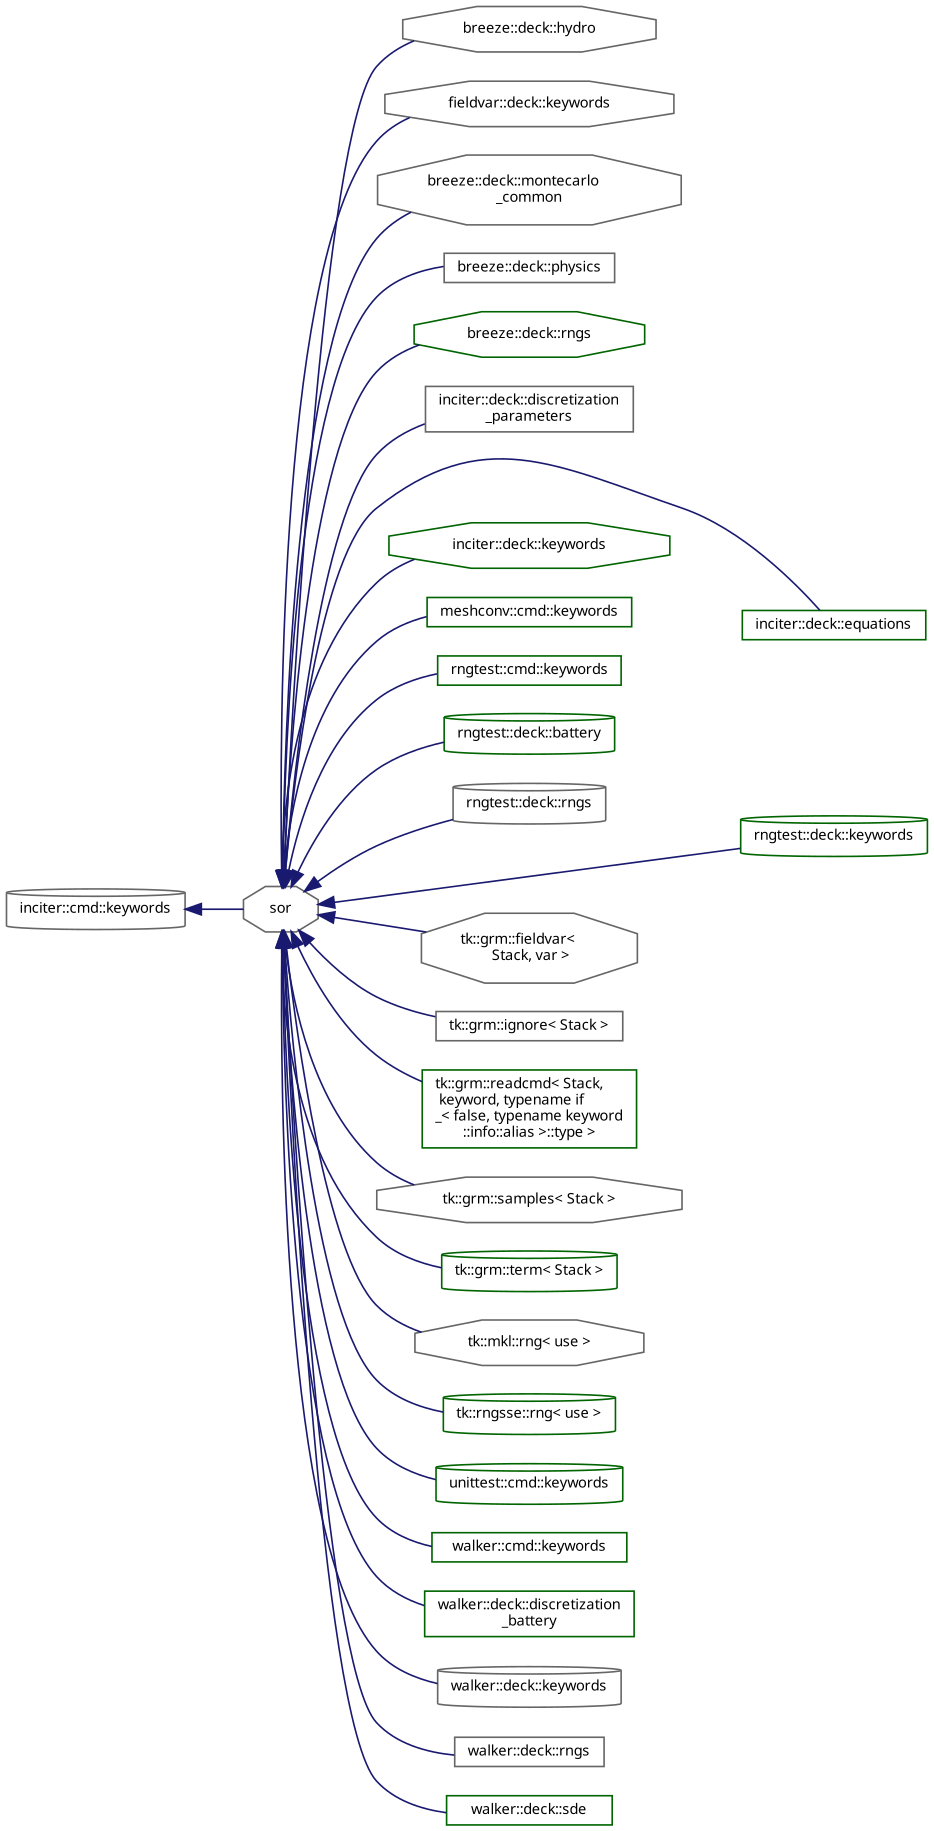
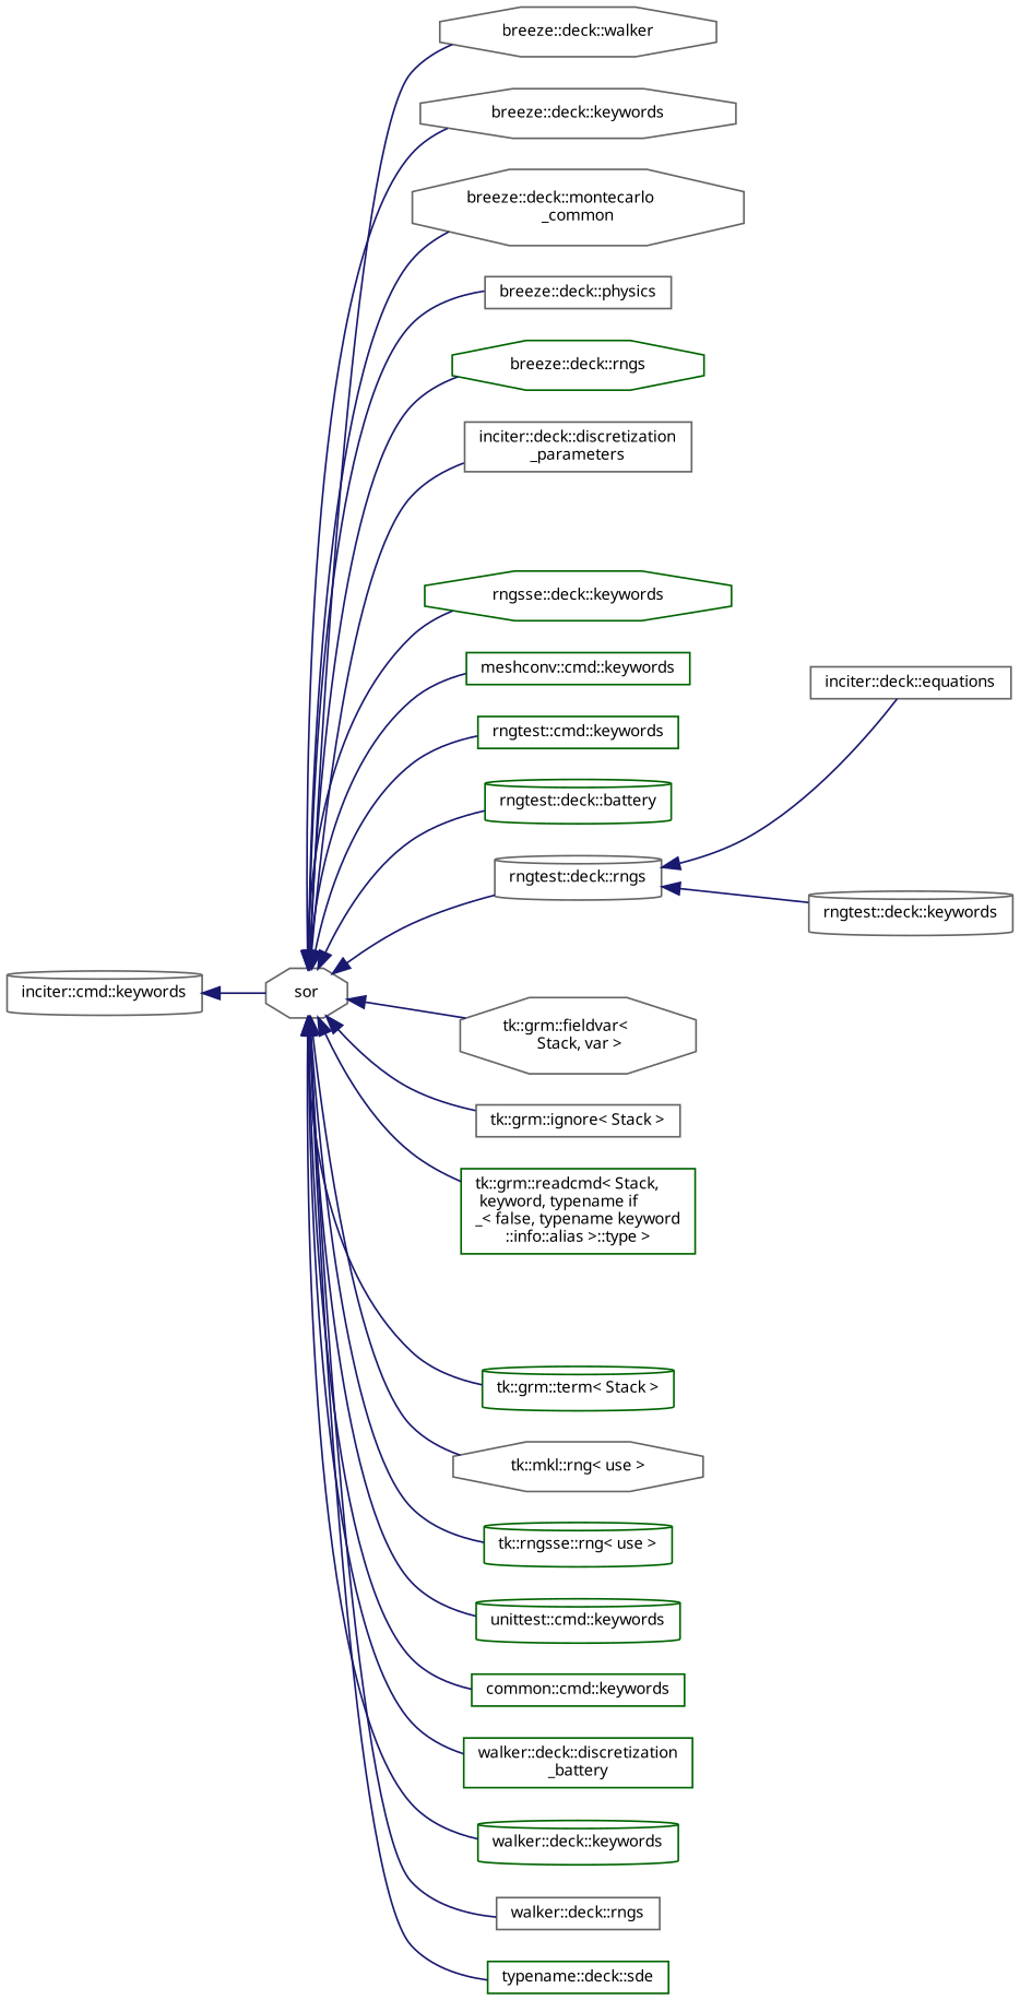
  digraph {
    rankdir=LR
    node [color=gray40 fontname="sans-serif" fontsize=9 shape=box]
    edge [color=midnightblue dir=back fontname="sans-serif" fontsize=9 labelfontname="sans-serif" labelfontsize=9 style=solid]
    n1 [height=0.2 label=sor shape=octagon width=0.4]
-   n2 [height=0.2 label="breeze::deck::hydro" shape=octagon width=0.4]
-   n3 [height=0.2 label="fieldvar::deck::keywords" shape=octagon width=0.4]
+   n2 [height=0.2 label="breeze::deck::walker" shape=octagon width=0.4]
+   n3 [height=0.2 label="breeze::deck::keywords" shape=octagon width=0.4]
    n4 [height=0.2 label="breeze::deck::montecarlo\l_common" shape=octagon width=0.4]
    n5 [height=0.2 label="breeze::deck::physics" width=0.4]
    n6 [color=darkgreen height=0.2 label="breeze::deck::rngs" shape=octagon width=0.4]
    n7 [height=0.2 label="inciter::deck::discretization\l_parameters" width=0.4]
-   n8 [color=darkgreen height=0.2 label="inciter::deck::equations" width=0.4]
-   n9 [color=darkgreen height=0.2 label="inciter::deck::keywords" shape=octagon width=0.4]
+   n8 [height=0.2 label="inciter::deck::equations" width=0.4]
+   n9 [color=darkgreen height=0.2 label="rngsse::deck::keywords" shape=octagon width=0.4]
    n10 [color=darkgreen height=0.2 label="meshconv::cmd::keywords" width=0.4]
    n11 [color=darkgreen height=0.2 label="rngtest::cmd::keywords" width=0.4]
    n12 [color=darkgreen height=0.2 label="rngtest::deck::battery" shape=cylinder width=0.4]
-   n13 [color=darkgreen height=0.2 label="rngtest::deck::keywords" shape=cylinder width=0.4]
+   n13 [height=0.2 label="rngtest::deck::keywords" shape=cylinder width=0.4]
    n14 [height=0.2 label="rngtest::deck::rngs" shape=cylinder width=0.4]
    n15 [height=0.2 label="tk::grm::fieldvar\<\l Stack, var \>" shape=octagon width=0.4]
    n16 [height=0.2 label="tk::grm::ignore\< Stack \>" width=0.4]
    n17 [color=darkgreen height=0.2 label="tk::grm::readcmd\< Stack,\l keyword, typename if\l_\< false, typename keyword\l::info::alias \>::type \>" width=0.4]
-   n18 [height=0.2 label="tk::grm::samples\< Stack \>" shape=octagon width=0.4]
    n19 [color=darkgreen height=0.2 label="tk::grm::term\< Stack \>" shape=cylinder width=0.4]
    n20 [height=0.2 label="tk::mkl::rng\< use \>" shape=octagon width=0.4]
    n21 [color=darkgreen height=0.2 label="tk::rngsse::rng\< use \>" shape=cylinder width=0.4]
    n22 [color=darkgreen height=0.2 label="unittest::cmd::keywords" shape=cylinder width=0.4]
-   n23 [color=darkgreen height=0.2 label="walker::cmd::keywords" width=0.4]
+   n23 [color=darkgreen height=0.2 label="common::cmd::keywords" width=0.4]
    n24 [color=darkgreen height=0.2 label="walker::deck::discretization\l_battery" width=0.4]
-   n25 [height=0.2 label="walker::deck::keywords" shape=cylinder width=0.4]
+   n25 [color=darkgreen height=0.2 label="walker::deck::keywords" shape=cylinder width=0.4]
    n26 [height=0.2 label="walker::deck::rngs" width=0.4]
-   n27 [color=darkgreen height=0.2 label="walker::deck::sde" width=0.4]
+   n27 [color=darkgreen height=0.2 label="typename::deck::sde" width=0.4]
    n28 [height=0.2 label="inciter::cmd::keywords" shape=cylinder width=0.4]
    n1 -> n2
    n1 -> n3
    n1 -> n4
    n1 -> n5
    n1 -> n6
    n1 -> n7
-   n1 -> n8
+   n14 -> n8
    n1 -> n9
    n1 -> n10
    n1 -> n11
    n1 -> n12
-   n1 -> n13
+   n14 -> n13
    n1 -> n14
    n1 -> n15
    n1 -> n16
    n1 -> n17
-   n1 -> n18
    n1 -> n19
    n1 -> n20
    n1 -> n21
    n1 -> n22
    n1 -> n23
    n1 -> n24
    n1 -> n25
    n1 -> n26
    n1 -> n27
    n28 -> n1
  }
